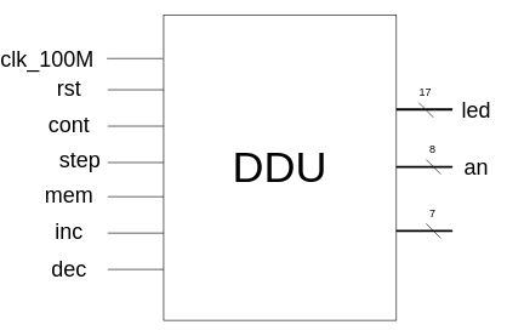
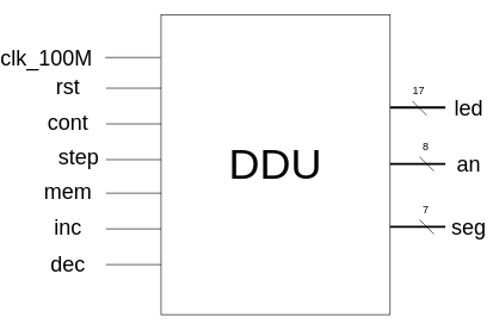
  <mxCell id="0" />
  <mxCell id="1" parent="0" />
  <mxCell id="2" value="&lt;font style=&quot;font-size: 60px&quot;&gt;DDU&lt;/font&gt;" style="rounded=0;whiteSpace=wrap;html=1;" vertex="1" parent="1"><mxGeometry x="200" y="20" width="320" height="420" as="geometry" /></mxCell>
  <mxCell id="3" value="" style="endArrow=none;html=1;exitX=-0.009;exitY=0.088;exitDx=0;exitDy=0;exitPerimeter=0;" edge="1" parent="1"><mxGeometry width="50" height="50" relative="1" as="geometry"><mxPoint x="199.167" y="80" as="sourcePoint" /><mxPoint x="122" y="80" as="targetPoint" /></mxGeometry></mxCell>
  <mxCell id="4" value="" style="endArrow=none;html=1;exitX=-0.009;exitY=0.088;exitDx=0;exitDy=0;exitPerimeter=0;" edge="1" parent="1"><mxGeometry width="50" height="50" relative="1" as="geometry"><mxPoint x="200.167" y="123" as="sourcePoint" /><mxPoint x="123" y="123" as="targetPoint" /></mxGeometry></mxCell>
  <mxCell id="5" value="" style="endArrow=none;html=1;exitX=-0.009;exitY=0.088;exitDx=0;exitDy=0;exitPerimeter=0;" edge="1" parent="1"><mxGeometry width="50" height="50" relative="1" as="geometry"><mxPoint x="200.167" y="173" as="sourcePoint" /><mxPoint x="123" y="173" as="targetPoint" /></mxGeometry></mxCell>
  <mxCell id="6" value="" style="endArrow=none;html=1;exitX=-0.009;exitY=0.088;exitDx=0;exitDy=0;exitPerimeter=0;" edge="1" parent="1"><mxGeometry width="50" height="50" relative="1" as="geometry"><mxPoint x="200.167" y="223" as="sourcePoint" /><mxPoint x="123" y="223" as="targetPoint" /></mxGeometry></mxCell>
  <mxCell id="7" value="" style="endArrow=none;html=1;exitX=-0.009;exitY=0.088;exitDx=0;exitDy=0;exitPerimeter=0;" edge="1" parent="1"><mxGeometry width="50" height="50" relative="1" as="geometry"><mxPoint x="200.167" y="270" as="sourcePoint" /><mxPoint x="123" y="270" as="targetPoint" /></mxGeometry></mxCell>
  <mxCell id="8" value="" style="endArrow=none;html=1;exitX=-0.009;exitY=0.088;exitDx=0;exitDy=0;exitPerimeter=0;" edge="1" parent="1"><mxGeometry width="50" height="50" relative="1" as="geometry"><mxPoint x="200.167" y="320" as="sourcePoint" /><mxPoint x="123" y="320" as="targetPoint" /></mxGeometry></mxCell>
  <mxCell id="9" value="" style="endArrow=none;html=1;exitX=-0.009;exitY=0.088;exitDx=0;exitDy=0;exitPerimeter=0;" edge="1" parent="1"><mxGeometry width="50" height="50" relative="1" as="geometry"><mxPoint x="200.167" y="370" as="sourcePoint" /><mxPoint x="123" y="370" as="targetPoint" /></mxGeometry></mxCell>
  <mxCell id="10" value="clk_100M" style="text;html=1;strokeColor=none;fillColor=none;align=center;verticalAlign=middle;whiteSpace=wrap;rounded=0;fontSize=30;" vertex="1" parent="1"><mxGeometry x="20" y="70" width="40" height="20" as="geometry" /></mxCell>
  <mxCell id="11" value="rst" style="text;html=1;strokeColor=none;fillColor=none;align=center;verticalAlign=middle;whiteSpace=wrap;rounded=0;fontSize=30;" vertex="1" parent="1"><mxGeometry x="50" y="111" width="40" height="20" as="geometry" /></mxCell>
  <mxCell id="12" value="cont" style="text;html=1;strokeColor=none;fillColor=none;align=center;verticalAlign=middle;whiteSpace=wrap;rounded=0;fontSize=30;" vertex="1" parent="1"><mxGeometry x="50" y="160" width="40" height="20" as="geometry" /></mxCell>
  <mxCell id="13" value="step" style="text;html=1;strokeColor=none;fillColor=none;align=center;verticalAlign=middle;whiteSpace=wrap;rounded=0;fontSize=30;" vertex="1" parent="1"><mxGeometry x="65" y="209" width="40" height="20" as="geometry" /></mxCell>
  <mxCell id="14" value="mem" style="text;html=1;strokeColor=none;fillColor=none;align=center;verticalAlign=middle;whiteSpace=wrap;rounded=0;fontSize=30;" vertex="1" parent="1"><mxGeometry x="50" y="258" width="40" height="20" as="geometry" /></mxCell>
  <mxCell id="15" value="inc" style="text;html=1;strokeColor=none;fillColor=none;align=center;verticalAlign=middle;whiteSpace=wrap;rounded=0;fontSize=30;" vertex="1" parent="1"><mxGeometry x="50" y="307" width="40" height="20" as="geometry" /></mxCell>
  <mxCell id="16" value="dec" style="text;html=1;strokeColor=none;fillColor=none;align=center;verticalAlign=middle;whiteSpace=wrap;rounded=0;fontSize=30;" vertex="1" parent="1"><mxGeometry x="50" y="360" width="40" height="20" as="geometry" /></mxCell>
  <mxCell id="17" value="" style="endArrow=none;html=1;exitX=-0.009;exitY=0.088;exitDx=0;exitDy=0;exitPerimeter=0;strokeWidth=3;" edge="1" parent="1"><mxGeometry width="50" height="50" relative="1" as="geometry"><mxPoint x="597.167" y="150" as="sourcePoint" /><mxPoint x="520" y="150" as="targetPoint" /></mxGeometry></mxCell>
  <mxCell id="18" value="led" style="text;html=1;strokeColor=none;fillColor=none;align=center;verticalAlign=middle;whiteSpace=wrap;rounded=0;fontSize=30;" vertex="1" parent="1"><mxGeometry x="610" y="140" width="40" height="20" as="geometry" /></mxCell>
  <mxCell id="19" value="" style="endArrow=none;html=1;exitX=-0.009;exitY=0.088;exitDx=0;exitDy=0;exitPerimeter=0;strokeWidth=3;" edge="1" parent="1"><mxGeometry width="50" height="50" relative="1" as="geometry"><mxPoint x="597.167" y="229" as="sourcePoint" /><mxPoint x="520" y="229" as="targetPoint" /></mxGeometry></mxCell>
  <mxCell id="20" value="an" style="text;html=1;strokeColor=none;fillColor=none;align=center;verticalAlign=middle;whiteSpace=wrap;rounded=0;fontSize=30;" vertex="1" parent="1"><mxGeometry x="610" y="219" width="40" height="20" as="geometry" /></mxCell>
  <mxCell id="21" value="" style="endArrow=none;html=1;exitX=-0.009;exitY=0.088;exitDx=0;exitDy=0;exitPerimeter=0;strokeWidth=3;" edge="1" parent="1"><mxGeometry width="50" height="50" relative="1" as="geometry"><mxPoint x="597.167" y="317" as="sourcePoint" /><mxPoint x="520" y="317" as="targetPoint" /></mxGeometry></mxCell>
+ <mxCell id="22" value="seg" style="text;html=1;strokeColor=none;fillColor=none;align=center;verticalAlign=middle;whiteSpace=wrap;rounded=0;fontSize=30;" vertex="1" parent="1"><mxGeometry x="610" y="307" width="40" height="20" as="geometry" /></mxCell>
  <mxCell id="23" value="" style="endArrow=none;html=1;strokeWidth=1;fontSize=30;" edge="1" parent="1"><mxGeometry width="50" height="50" relative="1" as="geometry"><mxPoint x="551" y="141" as="sourcePoint" /><mxPoint x="571" y="161" as="targetPoint" /></mxGeometry></mxCell>
  <mxCell id="24" value="&lt;font style=&quot;font-size: 15px&quot;&gt;17&lt;/font&gt;" style="text;html=1;strokeColor=none;fillColor=none;align=center;verticalAlign=middle;whiteSpace=wrap;rounded=0;fontSize=30;" vertex="1" parent="1"><mxGeometry x="540" y="111" width="40" height="20" as="geometry" /></mxCell>
  <mxCell id="25" value="" style="endArrow=none;html=1;strokeWidth=1;fontSize=30;" edge="1" parent="1"><mxGeometry width="50" height="50" relative="1" as="geometry"><mxPoint x="561" y="219" as="sourcePoint" /><mxPoint x="581" y="239" as="targetPoint" /></mxGeometry></mxCell>
  <mxCell id="26" value="&lt;font style=&quot;font-size: 15px&quot;&gt;8&lt;/font&gt;" style="text;html=1;strokeColor=none;fillColor=none;align=center;verticalAlign=middle;whiteSpace=wrap;rounded=0;fontSize=30;" vertex="1" parent="1"><mxGeometry x="550" y="189" width="40" height="20" as="geometry" /></mxCell>
  <mxCell id="27" value="" style="endArrow=none;html=1;strokeWidth=1;fontSize=30;" edge="1" parent="1"><mxGeometry width="50" height="50" relative="1" as="geometry"><mxPoint x="561" y="307" as="sourcePoint" /><mxPoint x="581" y="327" as="targetPoint" /></mxGeometry></mxCell>
  <mxCell id="28" value="&lt;font style=&quot;font-size: 15px&quot;&gt;7&lt;br&gt;&lt;/font&gt;" style="text;html=1;strokeColor=none;fillColor=none;align=center;verticalAlign=middle;whiteSpace=wrap;rounded=0;fontSize=30;" vertex="1" parent="1"><mxGeometry x="550" y="277" width="40" height="20" as="geometry" /></mxCell>
